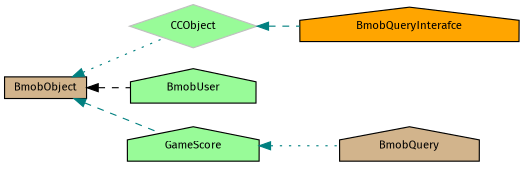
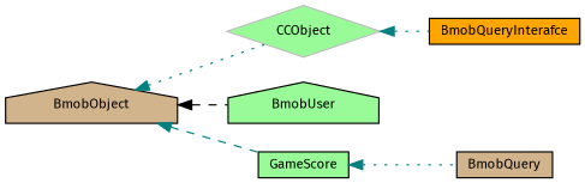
  digraph {
    fontname="Fira Sans"
    rankdir=LR
    node [color=black fillcolor=palegreen fontname="Fira Sans" fontsize=10 shape=house style=filled]
    edge [color=teal dir=back fontname="Fira Sans" fontsize=10 labelfontname=Helvetica labelfontsize=10 style=dashed]
    n1 [color=grey75 height=0.2 label=CCObject shape=diamond width=0.4]
-   n2 [fillcolor=orange height=0.2 label=BmobQueryInterafce width=0.4]
-   n3 [fillcolor=tan height=0.2 label=BmobObject shape=box width=0.4]
+   n2 [fillcolor=orange height=0.2 label=BmobQueryInterafce shape=box width=0.4]
+   n3 [fillcolor=tan height=0.2 label=BmobObject width=0.4]
    n4 [height=0.2 label=BmobUser width=0.4]
-   n5 [height=0.2 label=GameScore width=0.4]
-   n6 [fillcolor=tan height=0.2 label=BmobQuery width=0.4]
-   n1 -> n2
+   n5 [height=0.2 label=GameScore shape=box width=0.4]
+   n6 [fillcolor=tan height=0.2 label=BmobQuery shape=box width=0.4]
+   n1 -> n2 [style=dotted]
    n3 -> n1 [style=dotted]
    n3 -> n4 [color=black]
    n3 -> n5
    n5 -> n6 [style=dotted]
  }
